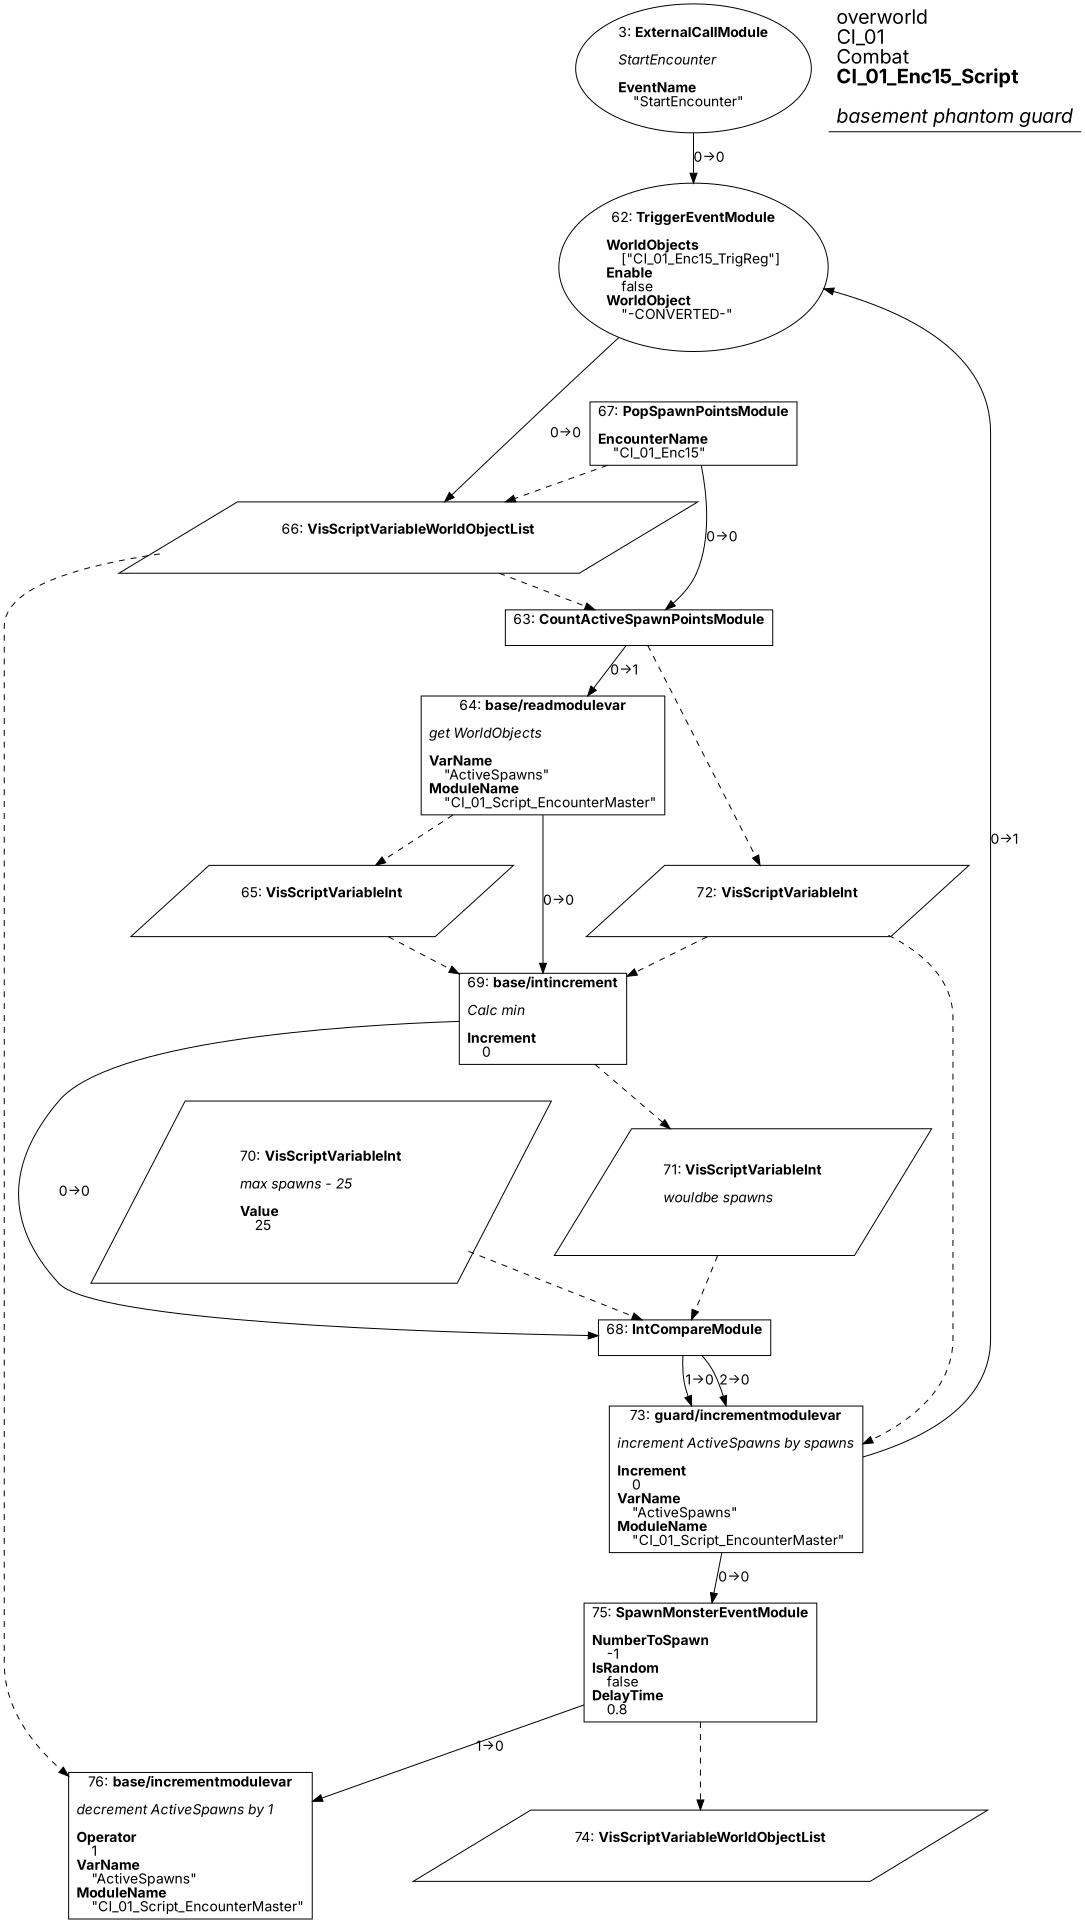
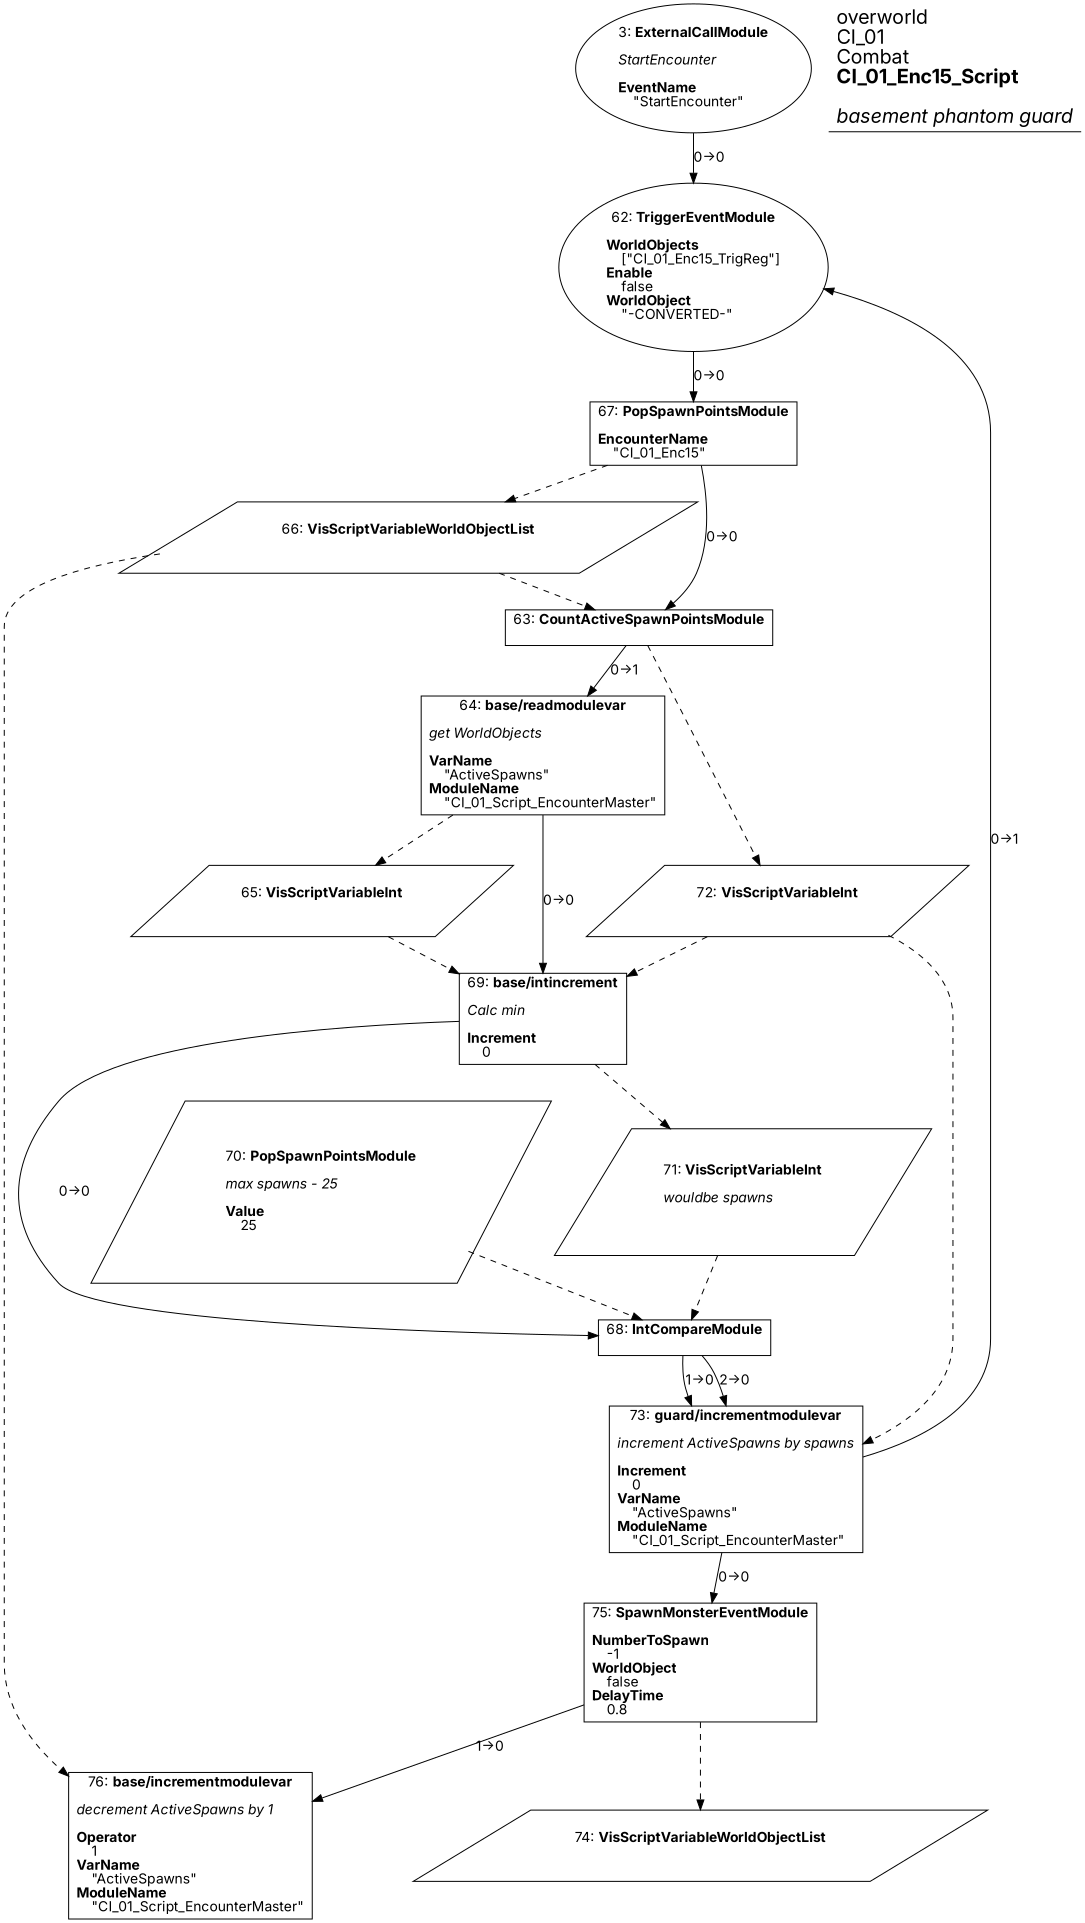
  digraph {
    fontname=Inter
    splines=spline
    node [fontname=Inter shape=box]
    edge [fontname=Inter style=dashed]
    n1 [label=<3: <b>ExternalCallModule</b><br/><br/><i>StartEncounter<br align="left"/></i><br align="left"/><b>EventName</b><br align="left"/>    &quot;StartEncounter&quot;<br align="left"/>> shape=oval]
    n2 [label=<62: <b>TriggerEventModule</b><br/><br/><b>WorldObjects</b><br align="left"/>    [&quot;CI_01_Enc15_TrigReg&quot;]<br align="left"/><b>Enable</b><br align="left"/>    false<br align="left"/><b>WorldObject</b><br align="left"/>    &quot;-CONVERTED-&quot;<br align="left"/>> shape=oval]
    n3 [label=<67: <b>PopSpawnPointsModule</b><br/><br/><b>EncounterName</b><br align="left"/>    &quot;CI_01_Enc15&quot;<br align="left"/>>]
    n4 [label=<63: <b>CountActiveSpawnPointsModule</b><br/><br/>>]
    n5 [label=<66: <b>VisScriptVariableWorldObjectList</b><br/><br/>> shape=parallelogram]
    n6 [label=<64: <b>base/readmodulevar</b><br/><br/><i>get WorldObjects<br align="left"/></i><br align="left"/><b>VarName</b><br align="left"/>    &quot;ActiveSpawns&quot;<br align="left"/><b>ModuleName</b><br align="left"/>    &quot;CI_01_Script_EncounterMaster&quot;<br align="left"/>>]
    n7 [label=<72: <b>VisScriptVariableInt</b><br/><br/>> shape=parallelogram]
    n8 [label=<76: <b>base/incrementmodulevar</b><br/><br/><i>decrement ActiveSpawns by 1<br align="left"/></i><br align="left"/><b>Operator</b><br align="left"/>    1<br align="left"/><b>VarName</b><br align="left"/>    &quot;ActiveSpawns&quot;<br align="left"/><b>ModuleName</b><br align="left"/>    &quot;CI_01_Script_EncounterMaster&quot;<br align="left"/>>]
    n9 [label=<69: <b>base/intincrement</b><br/><br/><i>Calc min<br align="left"/></i><br align="left"/><b>Increment</b><br align="left"/>    0<br align="left"/>>]
    n10 [label=<65: <b>VisScriptVariableInt</b><br/><br/>> shape=parallelogram]
    n11 [label=<73: <b>guard/incrementmodulevar</b><br/><br/><i>increment ActiveSpawns by spawns<br align="left"/></i><br align="left"/><b>Increment</b><br align="left"/>    0<br align="left"/><b>VarName</b><br align="left"/>    &quot;ActiveSpawns&quot;<br align="left"/><b>ModuleName</b><br align="left"/>    &quot;CI_01_Script_EncounterMaster&quot;<br align="left"/>>]
    n12 [label=<68: <b>IntCompareModule</b><br/><br/>>]
    n13 [label=<71: <b>VisScriptVariableInt</b><br/><br/><i>wouldbe spawns<br align="left"/></i><br align="left"/>> shape=parallelogram]
-   n14 [label=<75: <b>SpawnMonsterEventModule</b><br/><br/><b>NumberToSpawn</b><br align="left"/>    -1<br align="left"/><b>IsRandom</b><br align="left"/>    false<br align="left"/><b>DelayTime</b><br align="left"/>    0.8<br align="left"/>>]
+   n14 [label=<75: <b>SpawnMonsterEventModule</b><br/><br/><b>NumberToSpawn</b><br align="left"/>    -1<br align="left"/><b>WorldObject</b><br align="left"/>    false<br align="left"/><b>DelayTime</b><br align="left"/>    0.8<br align="left"/>>]
    n15 [label=<74: <b>VisScriptVariableWorldObjectList</b><br/><br/>> shape=parallelogram]
-   n16 [label=<70: <b>VisScriptVariableInt</b><br/><br/><i>max spawns - 25<br align="left"/></i><br align="left"/><b>Value</b><br align="left"/>    25<br align="left"/>> shape=parallelogram]
+   n16 [label=<70: <b>PopSpawnPointsModule</b><br/><br/><i>max spawns - 25<br align="left"/></i><br align="left"/><b>Value</b><br align="left"/>    25<br align="left"/>> shape=parallelogram]
    n17 [label=<<font point-size="20">overworld<br align="left"/>CI_01<br align="left"/>Combat<br align="left"/><b>CI_01_Enc15_Script</b><br align="left"/><br/><i>basement phantom guard</i><br align="left"/></font>> shape=underline]
    n1 -> n2 [label="0→0" style=""]
-   n2 -> n5 [label="0→0" style=""]
+   n2 -> n3 [label="0→0" style=""]
    n3 -> n4 [label="0→0" style=""]
    n3 -> n5
    n4 -> n6 [label="0→1" style=""]
    n4 -> n7
    n5 -> n4
    n5 -> n8
    n6 -> n9 [label="0→0" style=""]
    n6 -> n10
    n7 -> n9
    n7 -> n11
    n9 -> n12 [label="0→0" style=""]
    n9 -> n13
    n10 -> n9
    n11 -> n2 [label="0→1" style=""]
    n11 -> n14 [label="0→0" style=""]
    n12 -> n11 [label="1→0" style=""]
    n12 -> n11 [label="2→0" style=""]
    n13 -> n12
    n14 -> n8 [label="1→0" style=""]
    n14 -> n15
    n16 -> n12
  }
